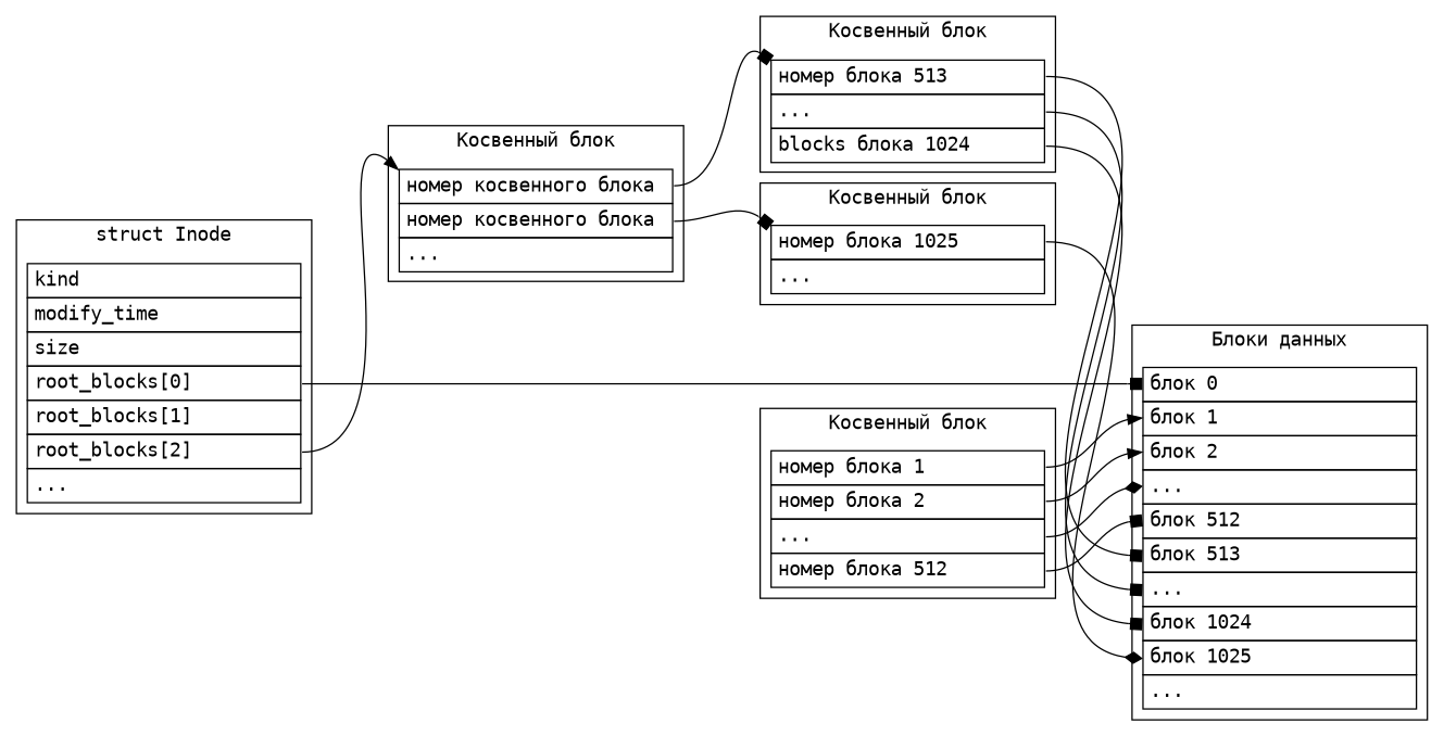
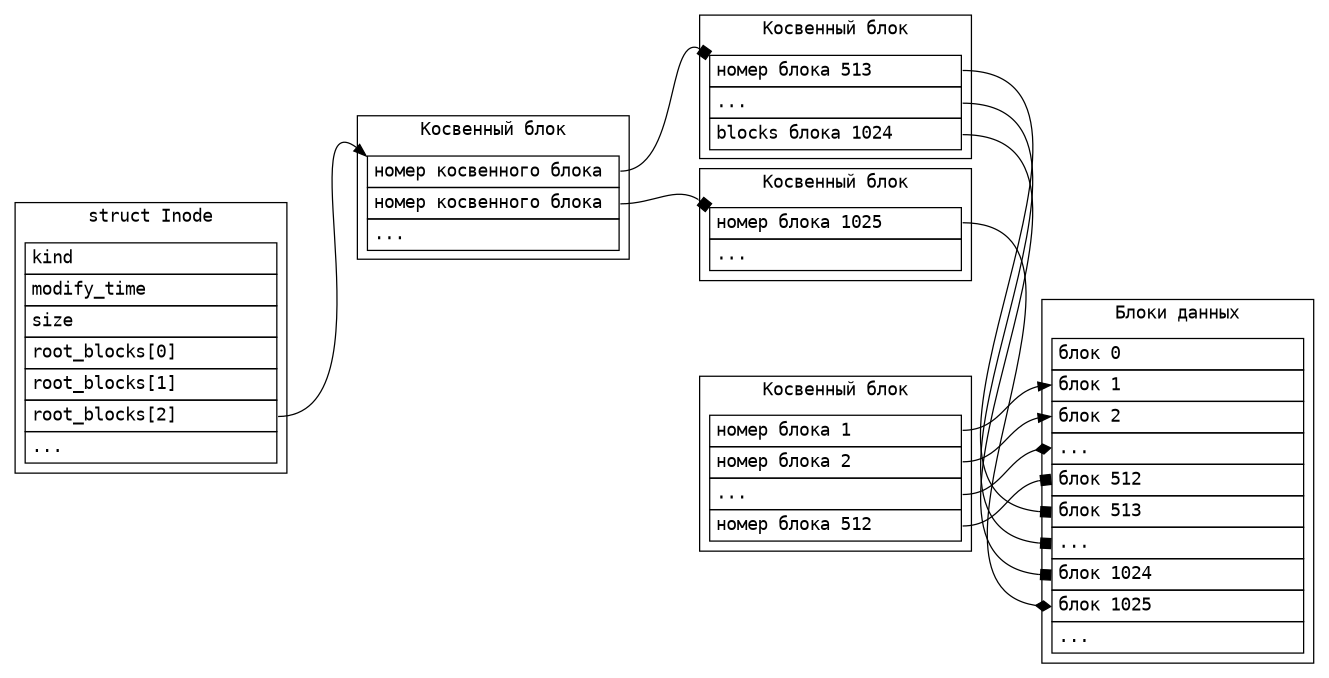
  digraph {
    fontname="DejaVu Sans Mono"
    rankdir=LR
    ranksep=1.0
    node [fontname="DejaVu Sans Mono" margin=0 shape=none]
    edge [arrowhead=box fontname="DejaVu Sans Mono" headport="id1:nw" tailport=id1]
    n1 [label=<             <table border="0" cellborder="1" cellspacing="0" cellpadding="4">             <tr><td align="left" width="200" port="name">kind</td></tr>             <tr><td align="left" width="200">modify_time</td></tr>             <tr><td align="left" width="200">size</td></tr>             <tr><td align="left" width="200" port="direct">root_blocks[0]</td></tr>             <tr><td align="left" width="200" port="indirect">root_blocks[1]</td></tr>             <tr><td align="left" width="200" port="indirect_2">root_blocks[2]</td></tr>             <tr><td align="left" width="200">...</td></tr>             </table>         >]
    n2 [label=<             <table border="0" cellborder="1" cellspacing="0" cellpadding="4">             <tr><td align="left" width="200" port="id1">номер блока 1</td></tr>             <tr><td align="left" width="200" port="id2">номер блока 2</td></tr>             <tr><td align="left" width="200" port="id3">...</td></tr>             <tr><td align="left" width="200" port="id512">номер блока 512</td></tr>             </table>         >]
    n3 [label=<             <table border="0" cellborder="1" cellspacing="0" cellpadding="4">             <tr><td align="left" width="200" port="id1">номер косвенного блока</td></tr>             <tr><td align="left" width="200" port="id2">номер косвенного блока</td></tr>             <tr><td align="left" width="200">...</td></tr>             </table>         >]
    n4 [label=<             <table border="0" cellborder="1" cellspacing="0" cellpadding="4">             <tr><td align="left" width="200" port="id513">номер блока 513</td></tr>             <tr><td align="left" width="200" port="id514">...</td></tr>             <tr><td align="left" width="200" port="id1024">blocks блока 1024</td></tr>             </table>         >]
    n5 [label=<             <table border="0" cellborder="1" cellspacing="0" cellpadding="4">             <tr><td align="left" width="200" port="id1025">номер блока 1025</td></tr>             <tr><td align="left" width="200">...</td></tr>             </table>         >]
    n6 [label=<             <table border="0" cellborder="1" cellspacing="0" cellpadding="4">             <tr><td align="left" width="200" port="d0">блок 0</td></tr>             <tr><td align="left" width="200" port="d1">блок 1</td></tr>             <tr><td align="left" width="200" port="d2">блок 2</td></tr>             <tr><td align="left" width="200" port="d3">...</td></tr>             <tr><td align="left" width="200" port="d512">блок 512</td></tr>             <tr><td align="left" width="200" port="d513">блок 513</td></tr>             <tr><td align="left" width="200" port="d514">...</td></tr>             <tr><td align="left" width="200" port="d1024">блок 1024</td></tr>             <tr><td align="left" width="200" port="d1025">блок 1025</td></tr>             <tr><td align="left" width="200">...</td></tr>             </table>         >]
    dummy [style=invis]
    subgraph cluster_1 {
      label="struct Inode"
      labelloc=t
      n1
    }
    subgraph cluster_2 {
      label="Косвенный блок"
      labelloc=t
      n2
    }
    subgraph cluster_3 {
      label="Косвенный блок"
      labelloc=t
      n3
    }
    subgraph cluster_4 {
      label="Косвенный блок"
      labelloc=t
      n4
    }
    subgraph cluster_5 {
      label="Косвенный блок"
      labelloc=t
      n5
    }
    subgraph cluster_6 {
      label="Блоки данных"
      labelloc=t
      n6
    }
    n1 -> n3 [arrowhead=normal tailport=indirect_2]
-   n1 -> n6 [headport=d0 tailport=direct weight=3]
    n1 -> dummy [style=invis tailport=name arrowhead=""]
    n2 -> n6 [arrowhead=normal headport=d1]
    n2 -> n6 [arrowhead=normal headport=d2 tailport=id2]
    n2 -> n6 [arrowhead=diamond headport=d3 tailport=id3]
    n2 -> n6 [headport=d512 tailport=id512]
    n3 -> n4 [headport="id513:nw"]
    n3 -> n5 [headport="id1025:nw" tailport=id2]
    n4 -> n6 [headport=d513 tailport=id513]
    n4 -> n6 [headport=d514 tailport=id514]
    n4 -> n6 [headport=d1024 tailport=id1024]
    n5 -> n6 [arrowhead=diamond headport=d1025 tailport=id1025]
    dummy -> n6 [headport=d0 style=invis arrowhead=""]
  }
